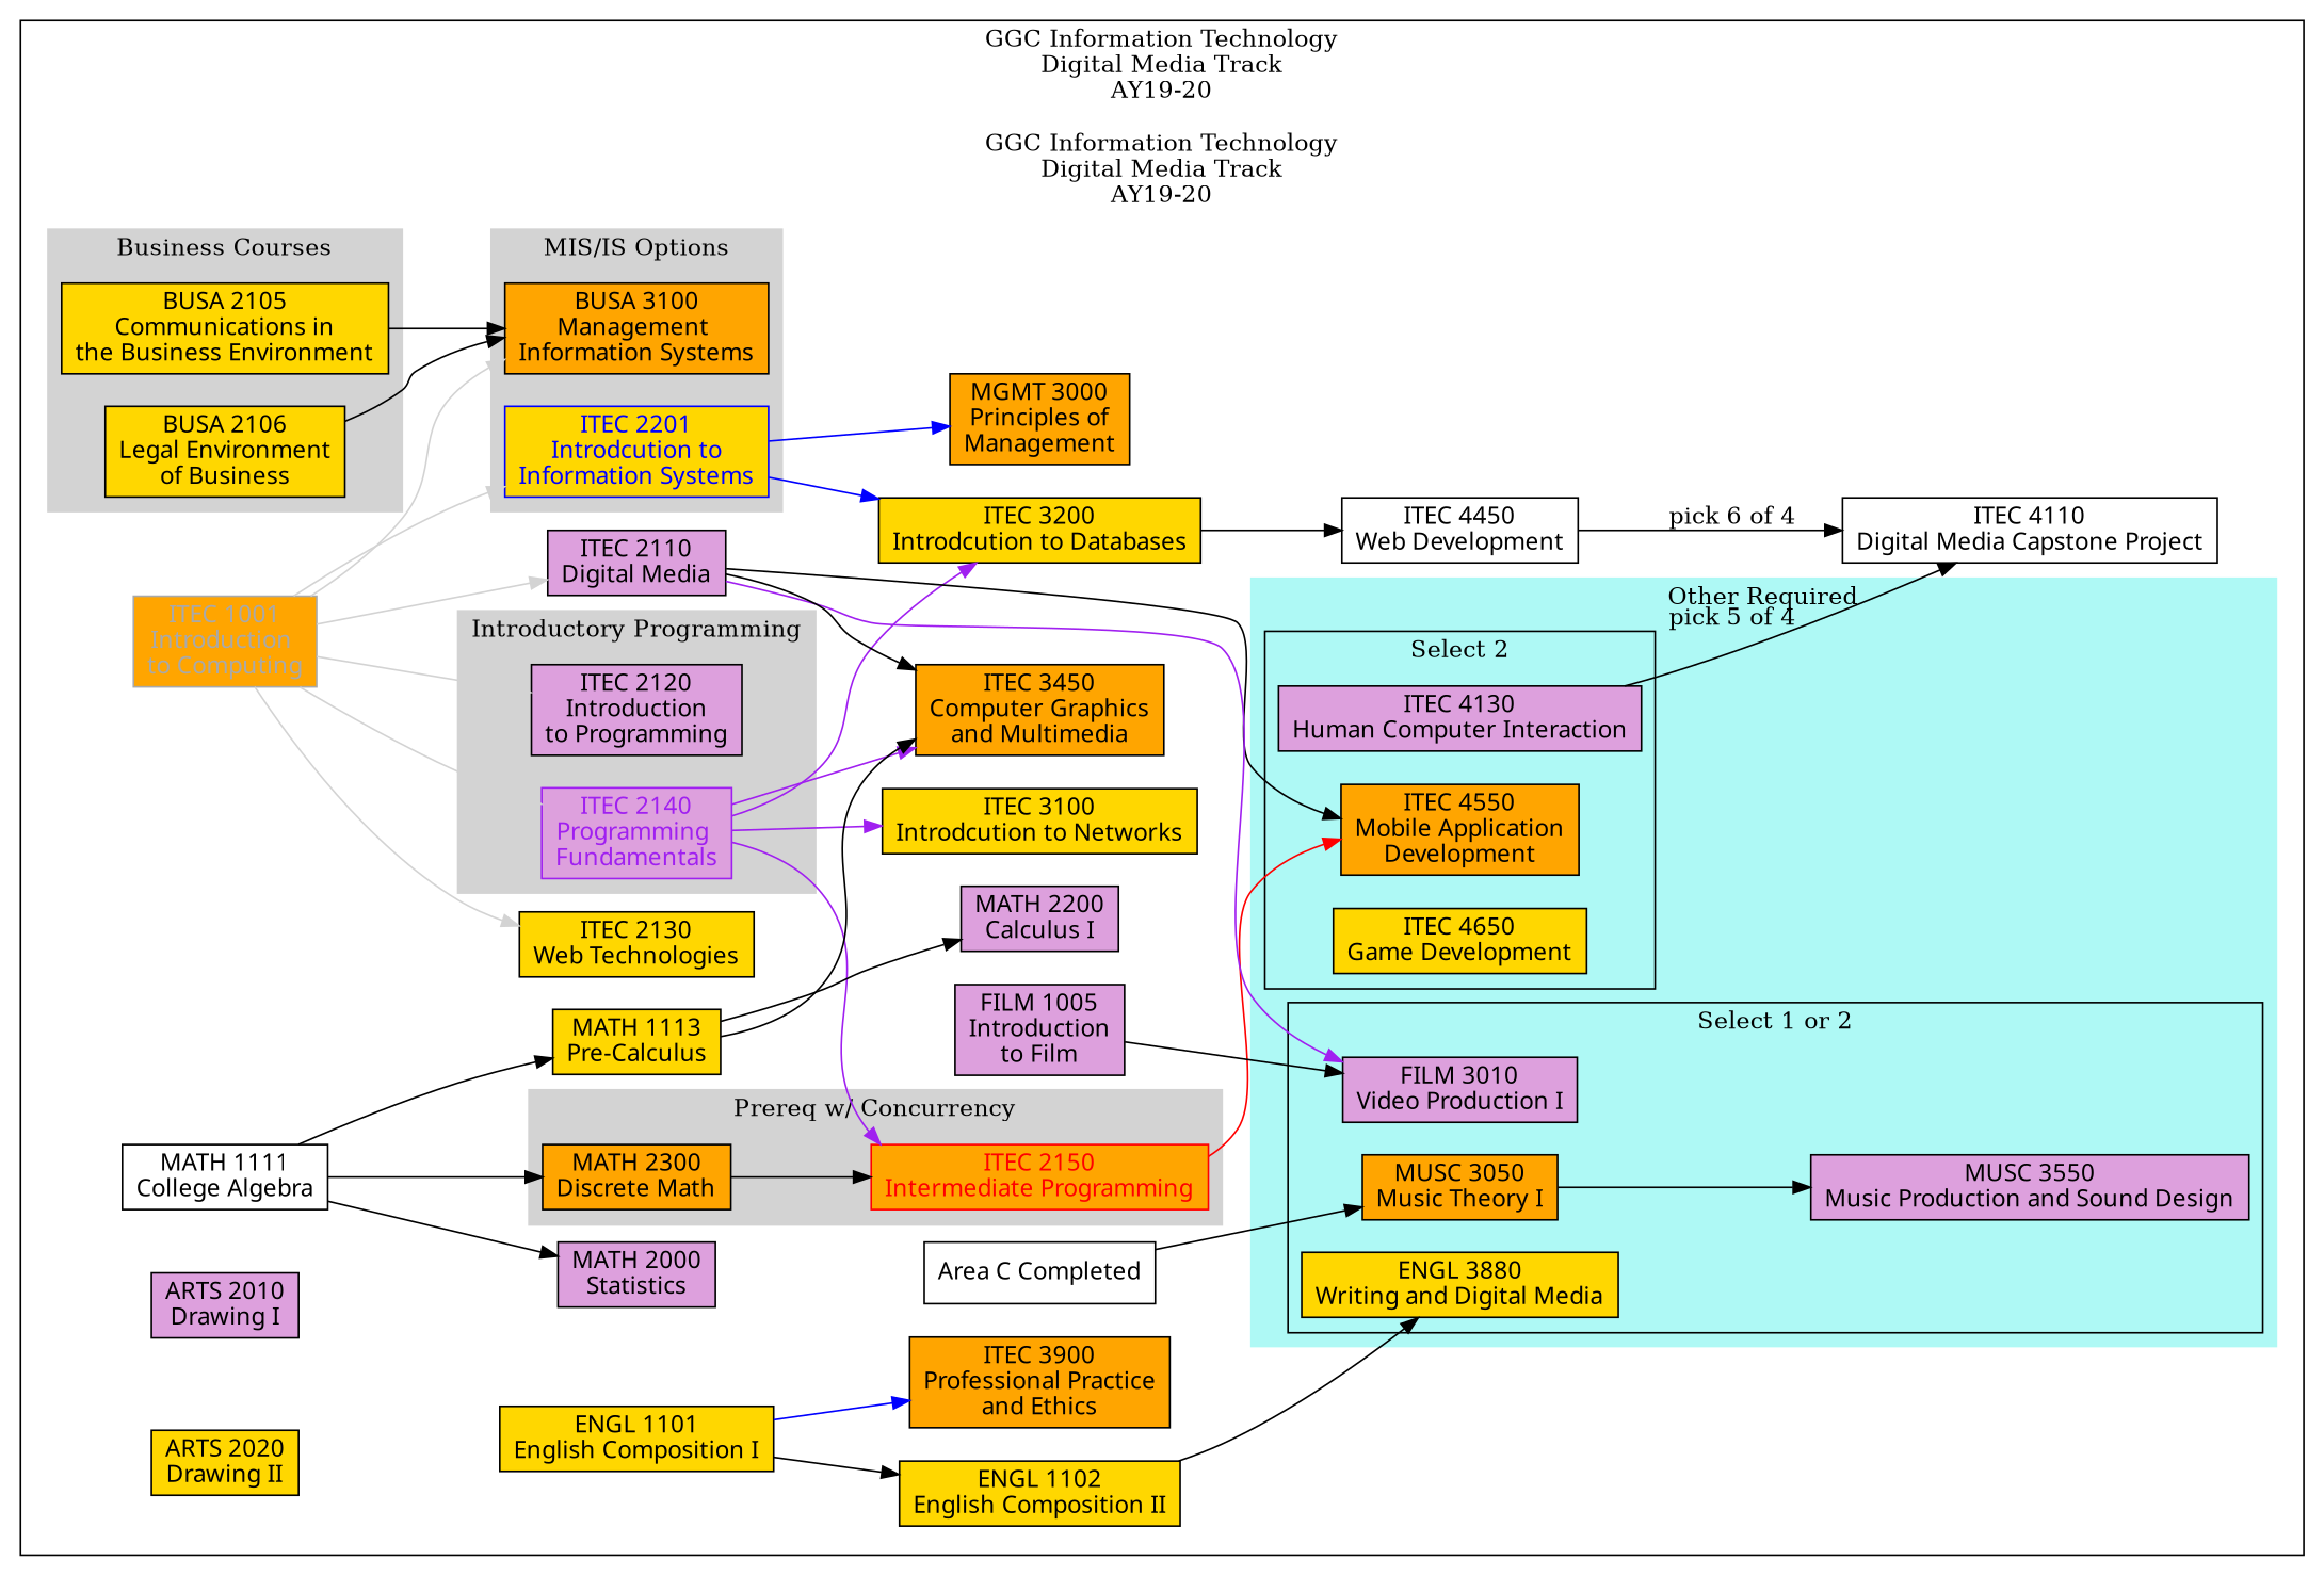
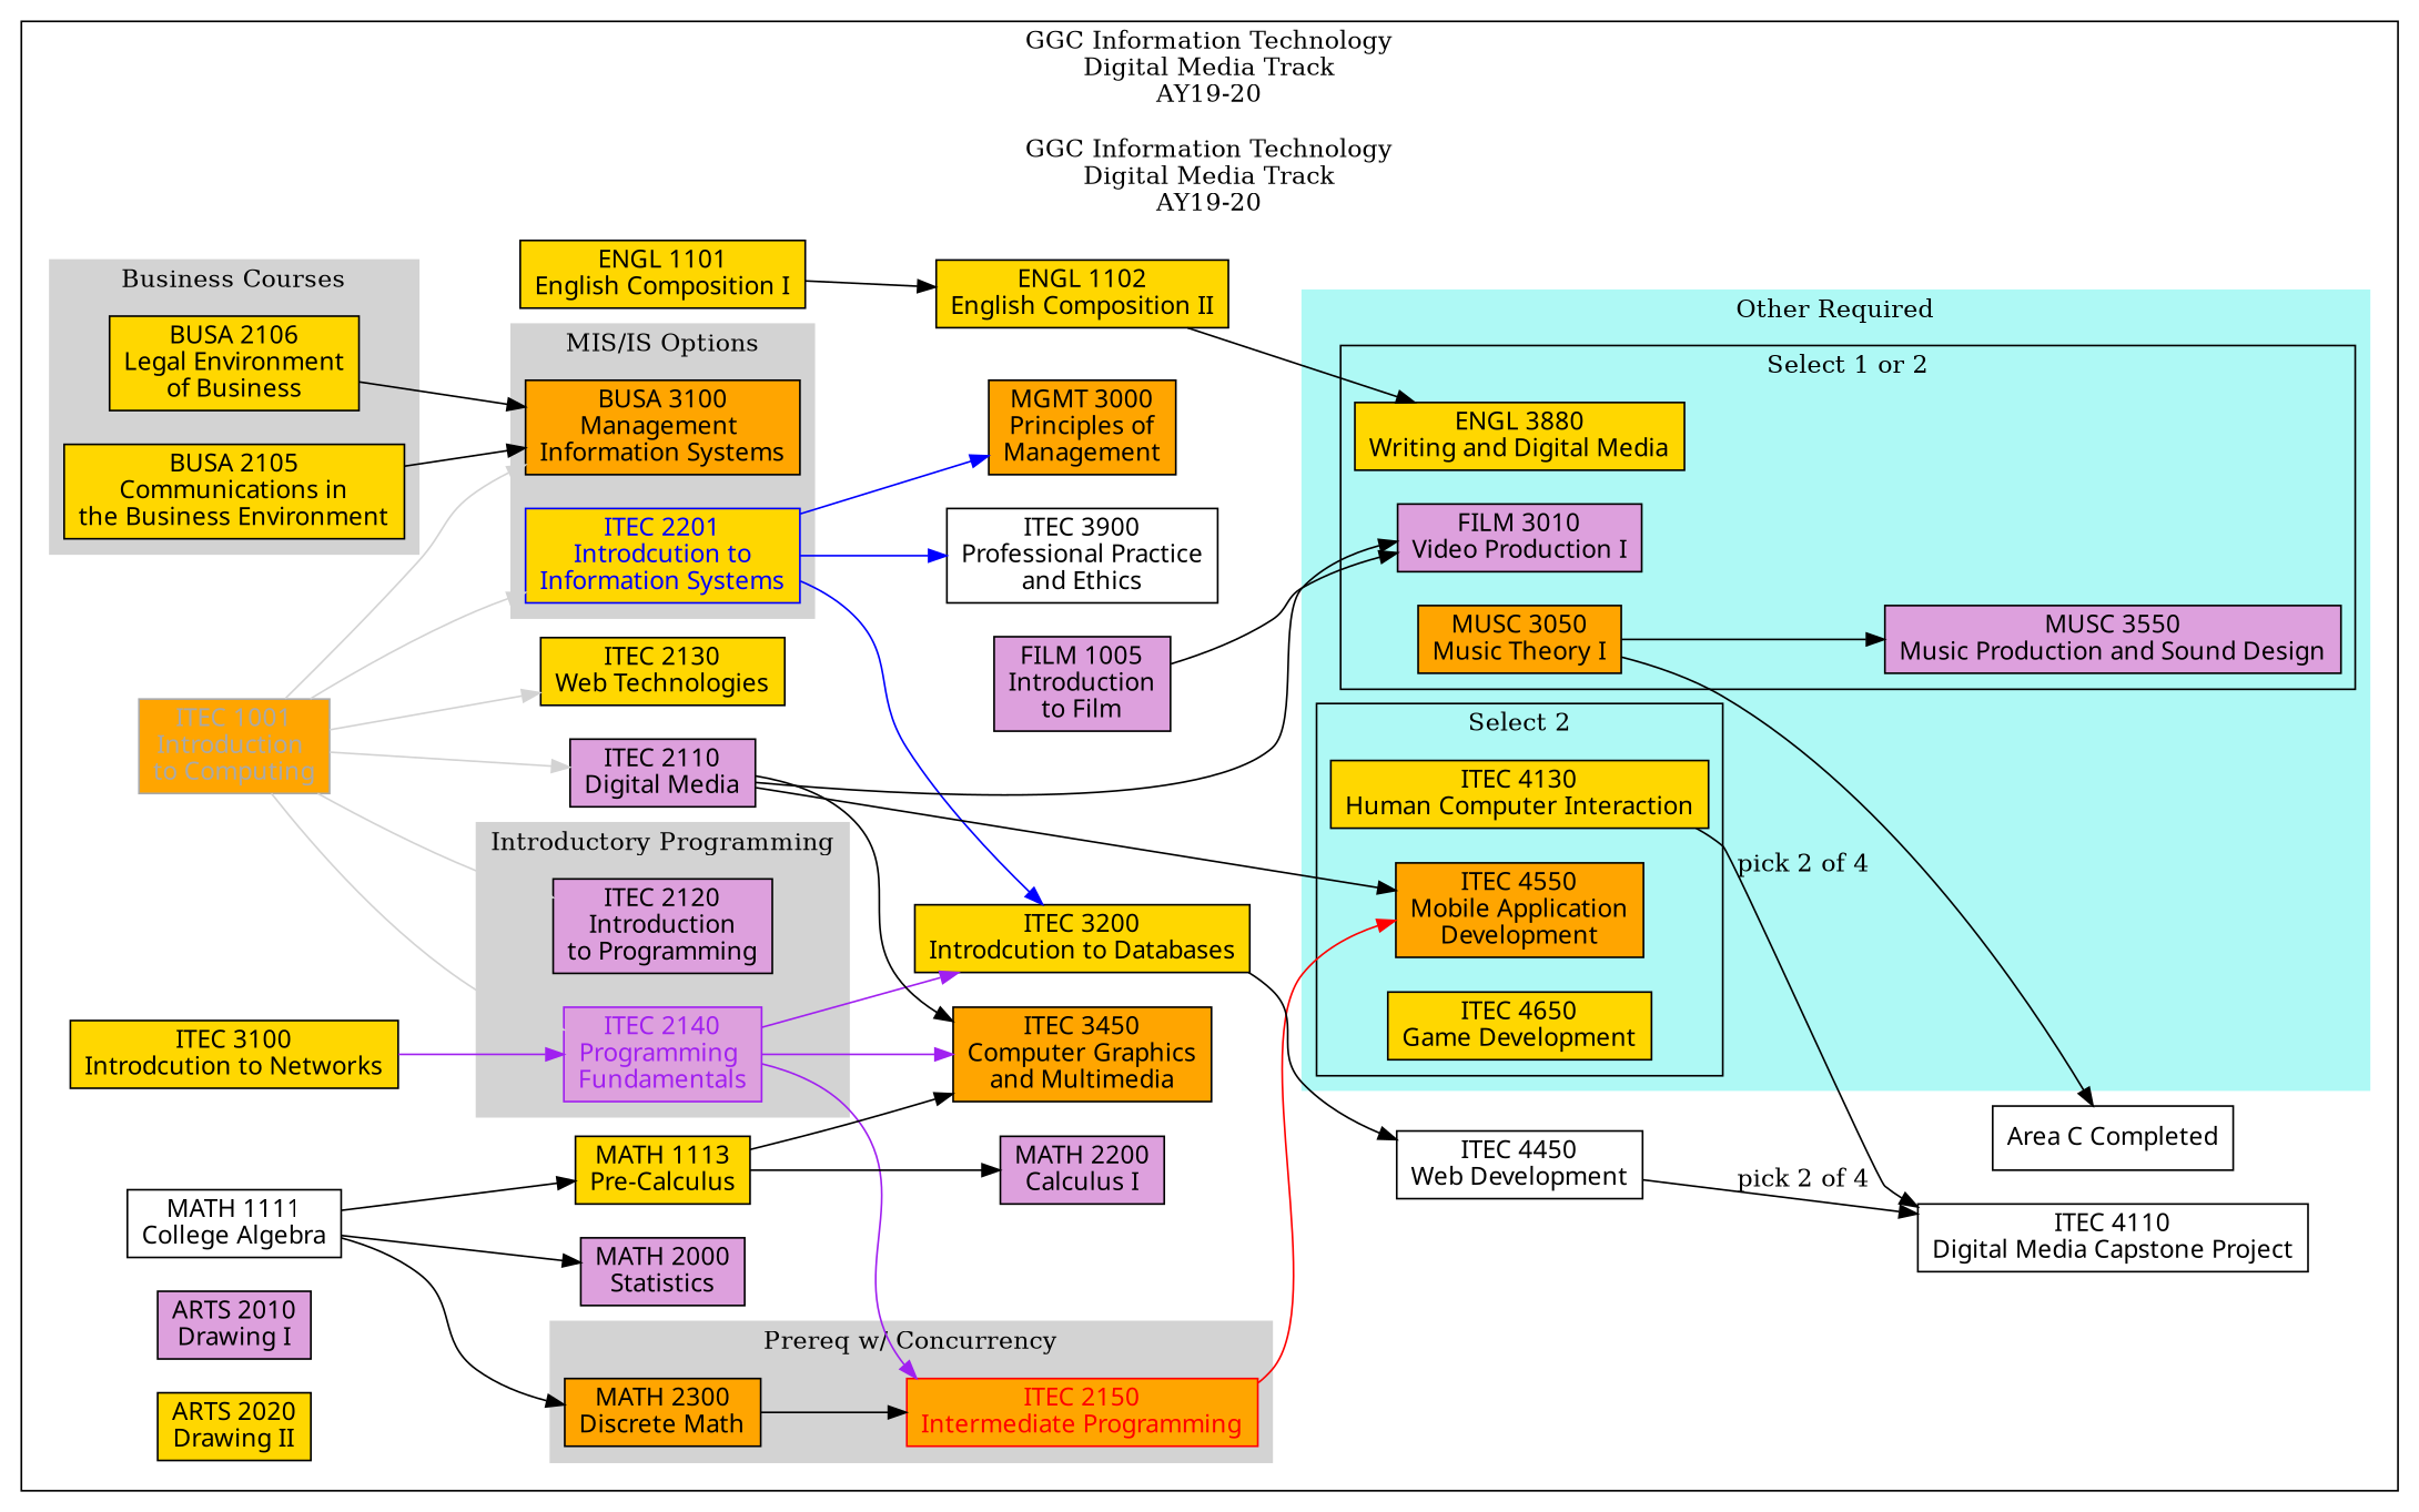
  digraph {
    compound=true
    rankdir=LR
    ranksep=0.1
    splines=true
    node [fillcolor=gold fontname="Sans serif" fontsize=14 shape=record style=filled]
    n1 [color=blue fontcolor=blue label="ITEC 2201\nIntrodcution to\nInformation Systems"]
    n2 [fillcolor=orange label="BUSA 3100\nManagement \nInformation Systems"]
    n3 [fillcolor=plum label="ITEC 2120\nIntroduction\nto Programming"]
    n4 [color=purple fillcolor=plum fontcolor=purple label="ITEC 2140\nProgramming \nFundamentals"]
    n5 [color=red fillcolor=orange fontcolor=red label="ITEC 2150\nIntermediate Programming"]
    n6 [fillcolor=orange label="MATH 2300\nDiscrete Math"]
    n7 [label="BUSA 2105\nCommunications in\nthe Business Environment"]
    n8 [label="BUSA 2106\nLegal Environment\nof Business"]
-   n9 [fillcolor=plum label="ITEC 4130\nHuman Computer Interaction"]
+   n9 [label="ITEC 4130\nHuman Computer Interaction"]
    n10 [fillcolor=orange label="ITEC 4550\nMobile Application\nDevelopment"]
    n11 [label="ITEC 4650\nGame Development"]
    n12 [label="ENGL 3880\nWriting and Digital Media"]
    n13 [fillcolor=plum label="FILM 3010\nVideo Production I"]
    n14 [fillcolor=orange label="MUSC 3050\nMusic Theory I"]
    n15 [fillcolor=plum label="MUSC 3550\nMusic Production and Sound Design"]
    n16 [color=darkgray fillcolor=orange fontcolor=darkgray label="ITEC 1001\nIntroduction \nto Computing"]
    n17 [fillcolor=plum label="ITEC 2110\nDigital Media"]
    n18 [label="ITEC 2130\nWeb Technologies"]
    n19 [fillcolor=orange label="ITEC 3450\nComputer Graphics\nand Multimedia"]
    n20 [label="ITEC 3100\nIntrodcution to Networks"]
    n21 [label="ITEC 3200\nIntrodcution to Databases"]
-   n22 [fillcolor=orange label="ITEC 3900\nProfessional Practice\nand Ethics"]
+   n22 [fillcolor=white label="ITEC 3900\nProfessional Practice\nand Ethics"]
    n23 [fillcolor=orange label="MGMT 3000\nPrinciples of\nManagement"]
    n24 [fillcolor=white label="ITEC 4450\nWeb Development"]
    n25 [fillcolor=white label="MATH 1111\nCollege Algebra"]
    n26 [label="MATH 1113\nPre-Calculus"]
    n27 [fillcolor=plum label="MATH 2000\nStatistics"]
    n28 [fillcolor=plum label="MATH 2200\nCalculus I"]
    n29 [fillcolor=white label="ITEC 4110\nDigital Media Capstone Project"]
    n30 [fillcolor=white label="Area C Completed"]
    n31 [fillcolor=plum label="ARTS 2010\nDrawing I"]
    n32 [label="ARTS 2020\nDrawing II"]
    n33 [label="ENGL 1101\nEnglish Composition I"]
    n34 [label="ENGL 1102\nEnglish Composition II"]
    n35 [fillcolor=plum label="FILM 1005\nIntroduction\nto Film"]
    subgraph cluster_1 {
      label="GGC Information Technology\nDigital Media Track\nAY19-20"
      subgraph cluster_2 {
        color="#FFFFFF"
        label="GGC Information Technology\nDigital Media Track\nAY19-20"
        style=filled
        n16
        n17
        n18
        n19
        n20
        n21
        n22
        n23
        n24
        n25
        n26
        n27
        n28
        n29
        n30
        n31
        n32
        n33
        n34
        n35
        subgraph cluster_3 {
          color=lightgrey
          label="MIS/IS Options"
          style=filled
          n1
          n2
        }
        subgraph cluster_4 {
          color=lightgrey
          label="Introductory Programming"
          style=filled
          n3
          n4
        }
        subgraph cluster_5 {
          color=lightgrey
          label="Prereq w/ Concurrency"
          style=filled
          n5
          n6
        }
        subgraph cluster_6 {
          color=lightgrey
          label="Business Courses"
          style=filled
          n7
          n8
        }
        subgraph cluster_7 {
          color="#AEF9F5"
          label="Other Required"
          style=filled
          subgraph cluster_8 {
            color=black
            label="Select 2"
            style=solid
            n9
            n10
            n11
          }
          subgraph cluster_9 {
            color=black
            label="Select 1 or 2"
            style=solid
            n12
            n13
            n14
            n15
          }
        }
      }
    }
    n1 -> n21 [color=blue]
-   n33 -> n22 [color=blue]
+   n1 -> n22 [color=blue]
    n1 -> n23 [color=blue]
    n4 -> n5 [color=purple]
    n4 -> n19 [color=purple]
-   n4 -> n20 [color=purple]
+   n20 -> n4 [color=purple]
    n4 -> n21 [color=purple]
    n5 -> n10 [color=red]
    n6 -> n5
    n7 -> n2
    n8 -> n2
-   n9 -> n29 [label="pick 5 of 4"]
+   n9 -> n29 [label="pick 2 of 4"]
    n14 -> n15
    n16 -> n1 [color=lightgray]
    n16 -> n2 [color=lightgray]
    n16 -> n3 [color=lightgray]
    n16 -> n4 [color=lightgray]
    n16 -> n17 [color=lightgray]
    n16 -> n18 [color=lightgray]
    n17 -> n10
-   n17 -> n13 [color=purple]
+   n17 -> n13
    n17 -> n19
    n21 -> n24
-   n24 -> n29 [label="pick 6 of 4"]
+   n24 -> n29 [label="pick 2 of 4"]
    n25 -> n6
    n25 -> n26
    n25 -> n27
    n26 -> n19
    n26 -> n28
-   n30 -> n14
+   n14 -> n30
    n33 -> n34
    n34 -> n12
    n35 -> n13
  }
